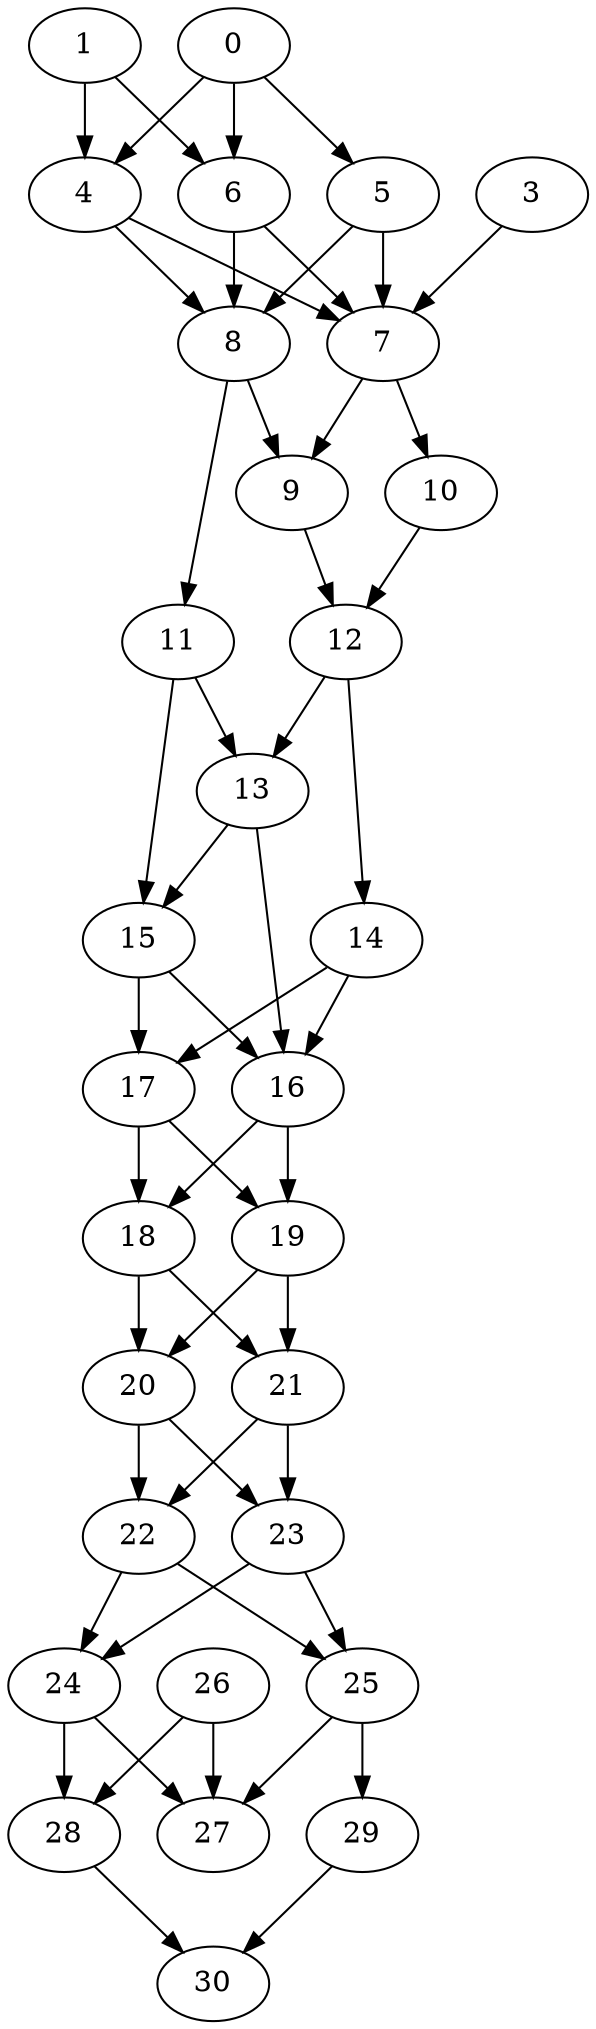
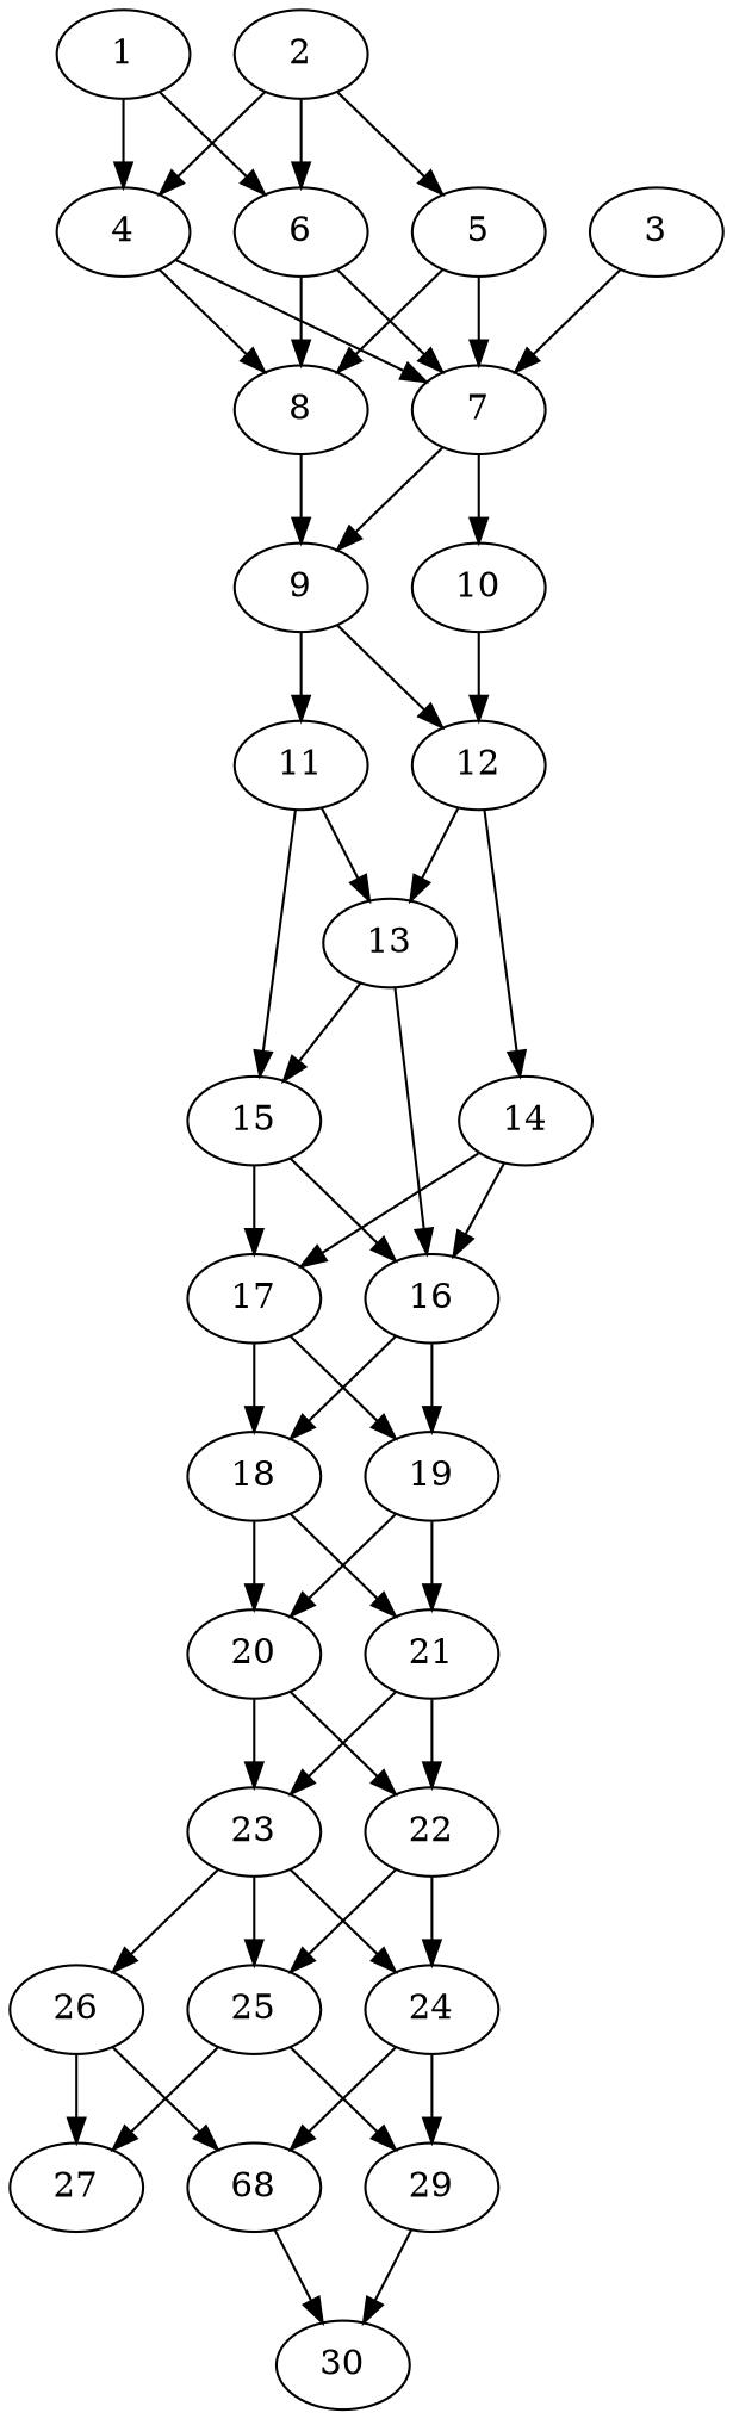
  digraph {
    node [alpha=0.02]
    1 [alpha=0.09]
    4 [alpha=0.01]
    6 [alpha=0.04]
    7 [alpha=0.18]
    8 [alpha=0.20]
    9
    10 [alpha=0.12]
-   2 [alpha=0.18 label=0]
+   2 [alpha=0.18]
    5 [alpha=0.06]
    3
    11 [alpha=0.19]
    12 [alpha=0.01]
    13 [alpha=0.13]
    15 [alpha=0.06]
    14 [alpha=0.07]
    16
    17 [alpha=0.17]
    18 [alpha=0.13]
    19 [alpha=0.14]
    20 [alpha=0.03]
    21 [alpha=0.15]
    22 [alpha=0.15]
    23 [alpha=0.10]
    24 [alpha=0.10]
    25
    26 [alpha=0.06]
    27 [alpha=0.18]
-   28 [alpha=0.05]
+   28 [alpha=0.05 label=68]
    29 [alpha=0.19]
    30 [alpha=0.04]
    1 -> 4
    1 -> 6
    4 -> 7
    4 -> 8
    6 -> 7
    6 -> 8
    7 -> 9
    7 -> 10
    8 -> 9
-   8 -> 11
+   9 -> 11
    9 -> 12
    10 -> 12
    2 -> 4
    2 -> 6
    2 -> 5
    5 -> 7
    5 -> 8
    3 -> 7
    11 -> 13
    11 -> 15
    12 -> 13
    12 -> 14
    13 -> 15
    13 -> 16
    15 -> 16
    15 -> 17
    14 -> 16
    14 -> 17
    16 -> 18
    16 -> 19
    17 -> 18
    17 -> 19
    18 -> 20
    18 -> 21
    19 -> 20
    19 -> 21
    20 -> 22
    20 -> 23
    21 -> 22
    21 -> 23
    22 -> 24
    22 -> 25
    23 -> 24
    23 -> 25
-   24 -> 27
+   23 -> 26
+   24 -> 29
    24 -> 28
    25 -> 27
    25 -> 29
    26 -> 27
    26 -> 28
    28 -> 30
    29 -> 30
  }
